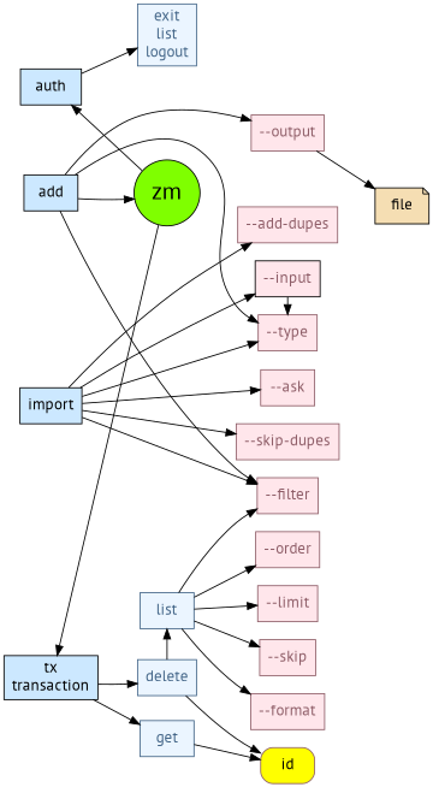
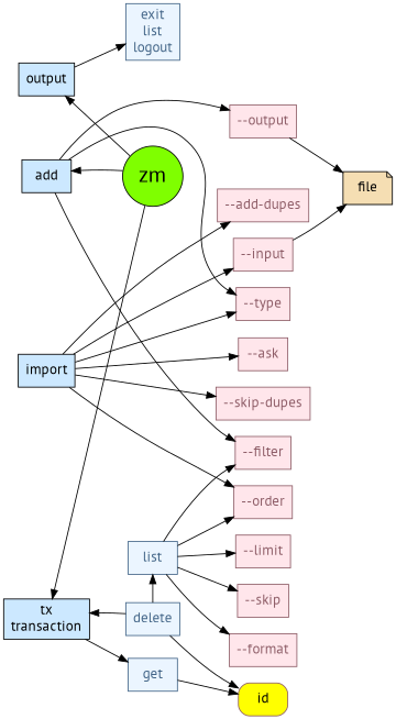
  digraph {
    rankdir=LR
    node [fillcolor="#ffe6eb" fontname="PT Sans" fontsize=16 shape=box style=filled color="#8F5F69" fontcolor="#8F5F69"]
-   auth [fillcolor="#CCE8FF" color="" fontcolor=""]
+   auth [fillcolor="#CCE8FF" label=output color="" fontcolor=""]
    n2 [fillcolor="#CCE8FF" label=add color="" fontcolor=""]
    import [fillcolor="#CCE8FF" color="" fontcolor=""]
    n4 [fillcolor="#CCE8FF" label="tx\ntransaction" color="" fontcolor=""]
    delete [color="#446688" fillcolor="#ebf5ff" fontcolor="#446688"]
    get [color="#446688" fillcolor="#ebf5ff" fontcolor="#446688"]
    list [color="#446688" fillcolor="#ebf5ff" fontcolor="#446688"]
    n8 [color="#446688" fillcolor="#ebf5ff" fontcolor="#446688" label="exit\nlist\nlogout"]
    "--add-dupes"
    "--ask"
    "--skip-dupes"
-   "--input" [color=black]
+   "--input"
    "--output"
    "--type"
    "--format"
    "--filter"
    "--limit"
    "--skip"
    "--order"
    id [fillcolor=yellow style="filled,rounded" fontcolor=""]
    file [fillcolor=wheat shape=note color="" fontcolor=""]
    zm [fillcolor=chartreuse fontsize=24 shape=circle color="" fontcolor=""]
    subgraph sub_1 {
      rank=same
      auth
      n2
      import
      n4
    }
    subgraph sub_2 {
      rank=same
      delete
      get
      list
      n8
    }
    subgraph sub_3 {
      rank=same
      "--add-dupes"
      "--ask"
      "--skip-dupes"
      "--input"
      "--output"
      "--type"
      "--format"
      "--filter"
      "--limit"
      "--skip"
      "--order"
    }
    subgraph sub_4 {
      id
    }
    auth -> n8
    n2 -> "--output"
    n2 -> "--type"
    n2 -> "--filter"
    import -> "--add-dupes"
    import -> "--ask"
    import -> "--skip-dupes"
    import -> "--input"
    import -> "--type"
-   import -> "--filter"
-   n4 -> delete
+   import -> "--order"
+   delete -> n4
    n4 -> get
    delete -> list
    delete -> id
    get -> id
    list -> "--format"
    list -> "--filter"
    list -> "--limit"
    list -> "--skip"
    list -> "--order"
-   "--input" -> "--type"
+   "--input" -> file
    "--output" -> file
    zm -> auth
-   n2 -> zm
+   zm -> n2
    zm -> n4
  }
